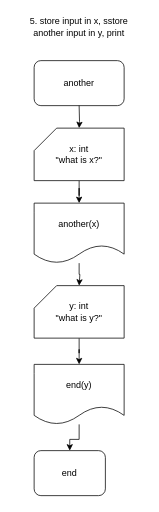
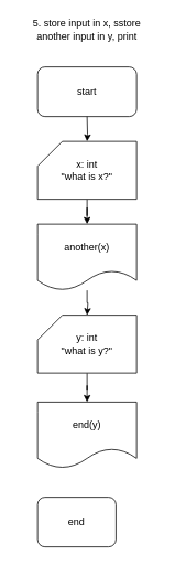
  <mxCell id="0" />
  <mxCell id="1" parent="0" />
  <mxCell id="2" value="end" style="rounded=1;whiteSpace=wrap;html=1;" parent="1" vertex="1"><mxGeometry x="45" y="600" width="95" height="60" as="geometry" /></mxCell>
- <mxCell id="3" value="another" style="rounded=1;whiteSpace=wrap;html=1;" parent="1" vertex="1"><mxGeometry x="45" y="80" width="120" height="60" as="geometry" /></mxCell>
+ <mxCell id="3" value="start" style="rounded=1;whiteSpace=wrap;html=1;" parent="1" vertex="1"><mxGeometry x="45" y="80" width="120" height="60" as="geometry" /></mxCell>
  <mxCell id="4" value="5. store input in x, sstore another input in y, print" style="text;html=1;align=center;verticalAlign=middle;whiteSpace=wrap;rounded=0;" parent="1" vertex="1"><mxGeometry x="20" y="20" width="170" height="30" as="geometry" /></mxCell>
- <mxCell id="5" value="" style="edgeStyle=orthogonalEdgeStyle;rounded=0;orthogonalLoop=1;jettySize=auto;html=1;" edge="1" parent="1" source="6" target="2"><mxGeometry relative="1" as="geometry" /></mxCell>
  <mxCell id="6" value="end(y)" style="shape=document;whiteSpace=wrap;html=1;boundedLbl=1;" vertex="1" parent="1"><mxGeometry x="45" y="485" width="120" height="80" as="geometry" /></mxCell>
  <mxCell id="7" value="" style="edgeStyle=orthogonalEdgeStyle;rounded=0;orthogonalLoop=1;jettySize=auto;html=1;" edge="1" parent="1" source="8"><mxGeometry relative="1" as="geometry"><mxPoint x="105" y="380" as="targetPoint" /><Array as="points"><mxPoint x="105" y="365" /><mxPoint x="106" y="365" /></Array></mxGeometry></mxCell>
  <mxCell id="8" value="another(x)" style="shape=document;whiteSpace=wrap;html=1;boundedLbl=1;" vertex="1" parent="1"><mxGeometry x="45" y="270" width="120" height="80" as="geometry" /></mxCell>
  <mxCell id="9" value="" style="edgeStyle=orthogonalEdgeStyle;rounded=0;orthogonalLoop=1;jettySize=auto;html=1;" edge="1" parent="1" target="11"><mxGeometry relative="1" as="geometry"><mxPoint x="105" y="140" as="sourcePoint" /><Array as="points" /><mxPoint x="105" y="600" as="targetPoint" /></mxGeometry></mxCell>
  <mxCell id="10" value="" style="edgeStyle=orthogonalEdgeStyle;rounded=0;orthogonalLoop=1;jettySize=auto;html=1;" edge="1" parent="1" source="11" target="8"><mxGeometry relative="1" as="geometry" /></mxCell>
  <mxCell id="11" value="x: int&lt;br&gt;&quot;what is x?&quot;" style="shape=card;whiteSpace=wrap;html=1;" vertex="1" parent="1"><mxGeometry x="45" y="170" width="120" height="70" as="geometry" /></mxCell>
  <mxCell id="12" value="" style="edgeStyle=orthogonalEdgeStyle;rounded=0;orthogonalLoop=1;jettySize=auto;html=1;" edge="1" parent="1" source="13" target="6"><mxGeometry relative="1" as="geometry" /></mxCell>
  <mxCell id="13" value="y: int&lt;br&gt;&quot;what is y?&quot;" style="shape=card;whiteSpace=wrap;html=1;" vertex="1" parent="1"><mxGeometry x="45" y="380" width="120" height="70" as="geometry" /></mxCell>
